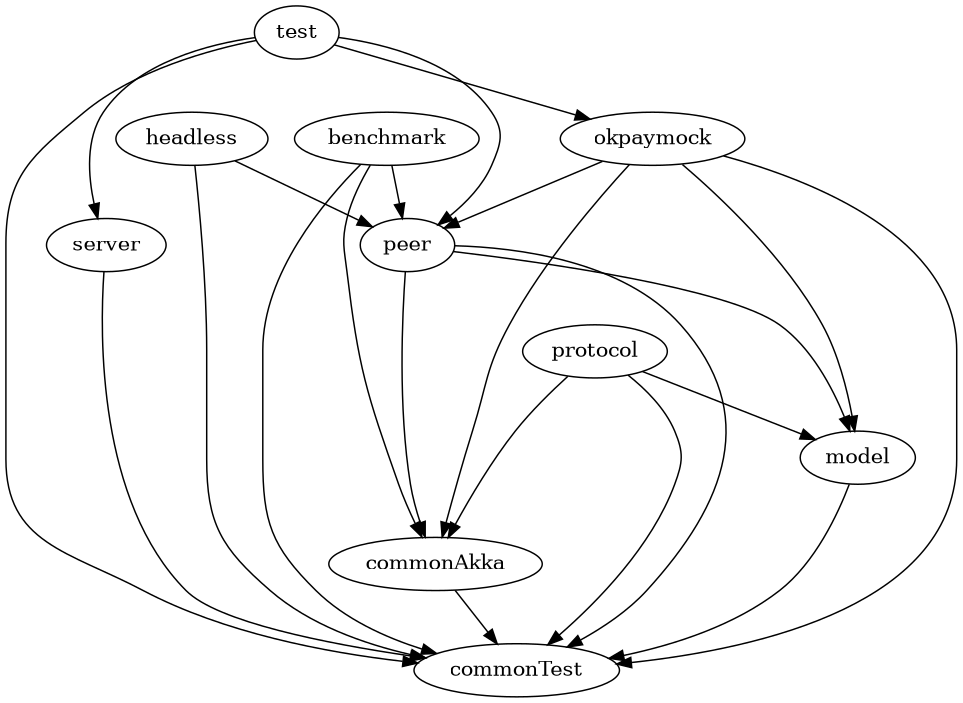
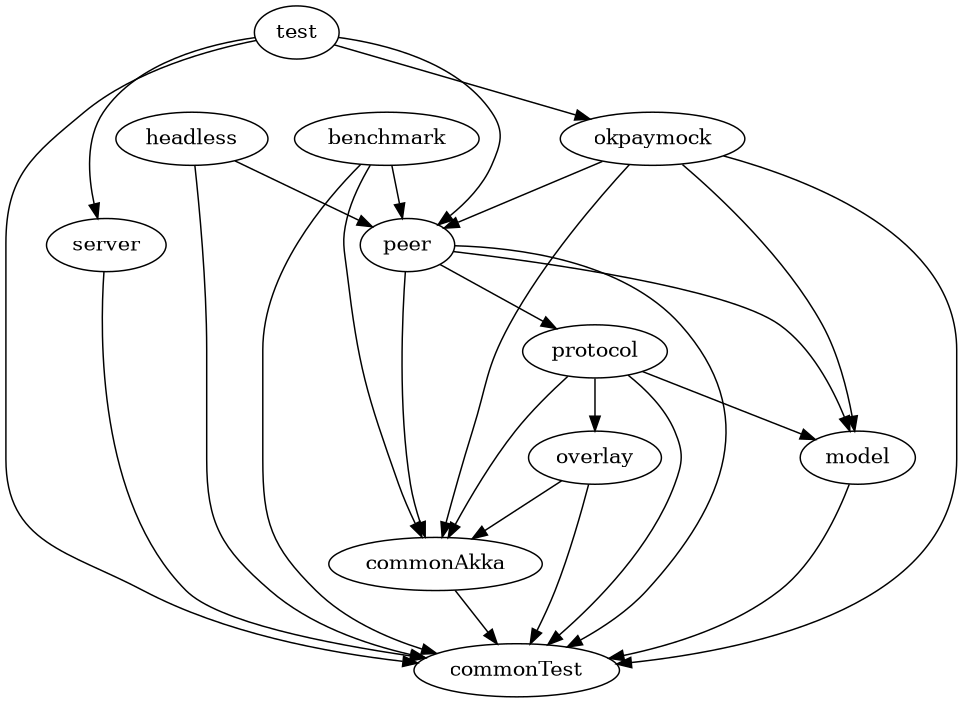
  digraph {
    server
    commonTest
    peer
    model
    protocol
    commonAkka
+   overlay
    test
    okpaymock
    headless
    benchmark
    server -> commonTest
    peer -> commonTest
    peer -> model
+   peer -> protocol
    peer -> commonAkka
    model -> commonTest
    protocol -> commonTest
    protocol -> model
    protocol -> commonAkka
+   protocol -> overlay
    commonAkka -> commonTest
+   overlay -> commonTest
+   overlay -> commonAkka
    test -> server
    test -> commonTest
    test -> peer
    test -> okpaymock
    okpaymock -> commonTest
    okpaymock -> peer
    okpaymock -> model
    okpaymock -> commonAkka
    headless -> commonTest
    headless -> peer
    benchmark -> commonTest
    benchmark -> peer
    benchmark -> commonAkka
  }
